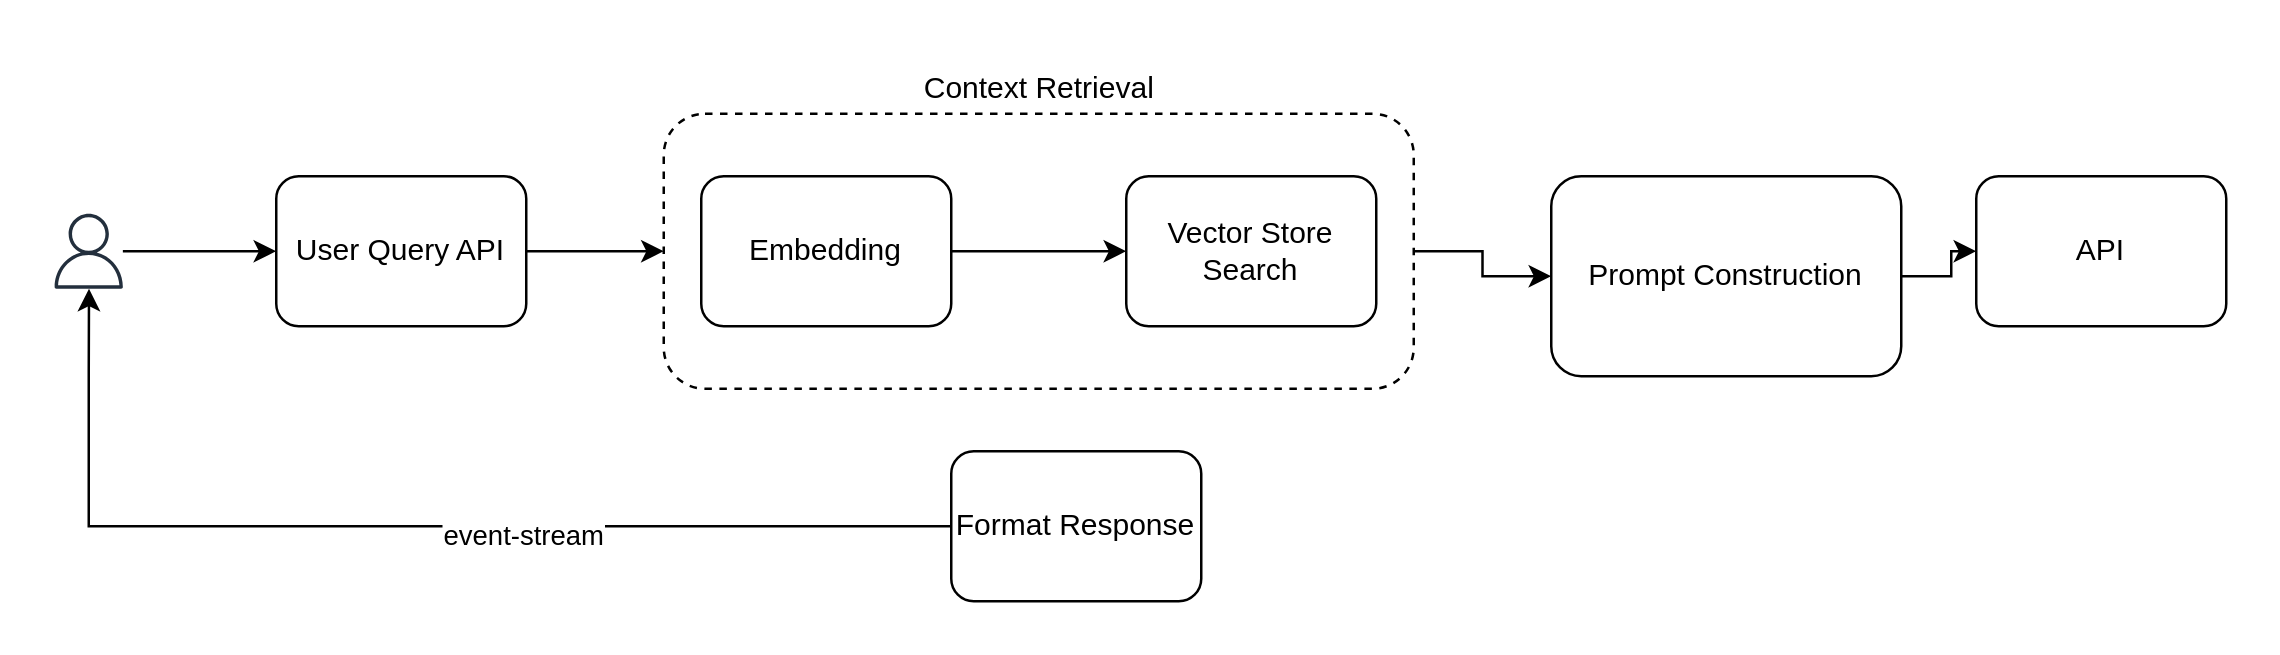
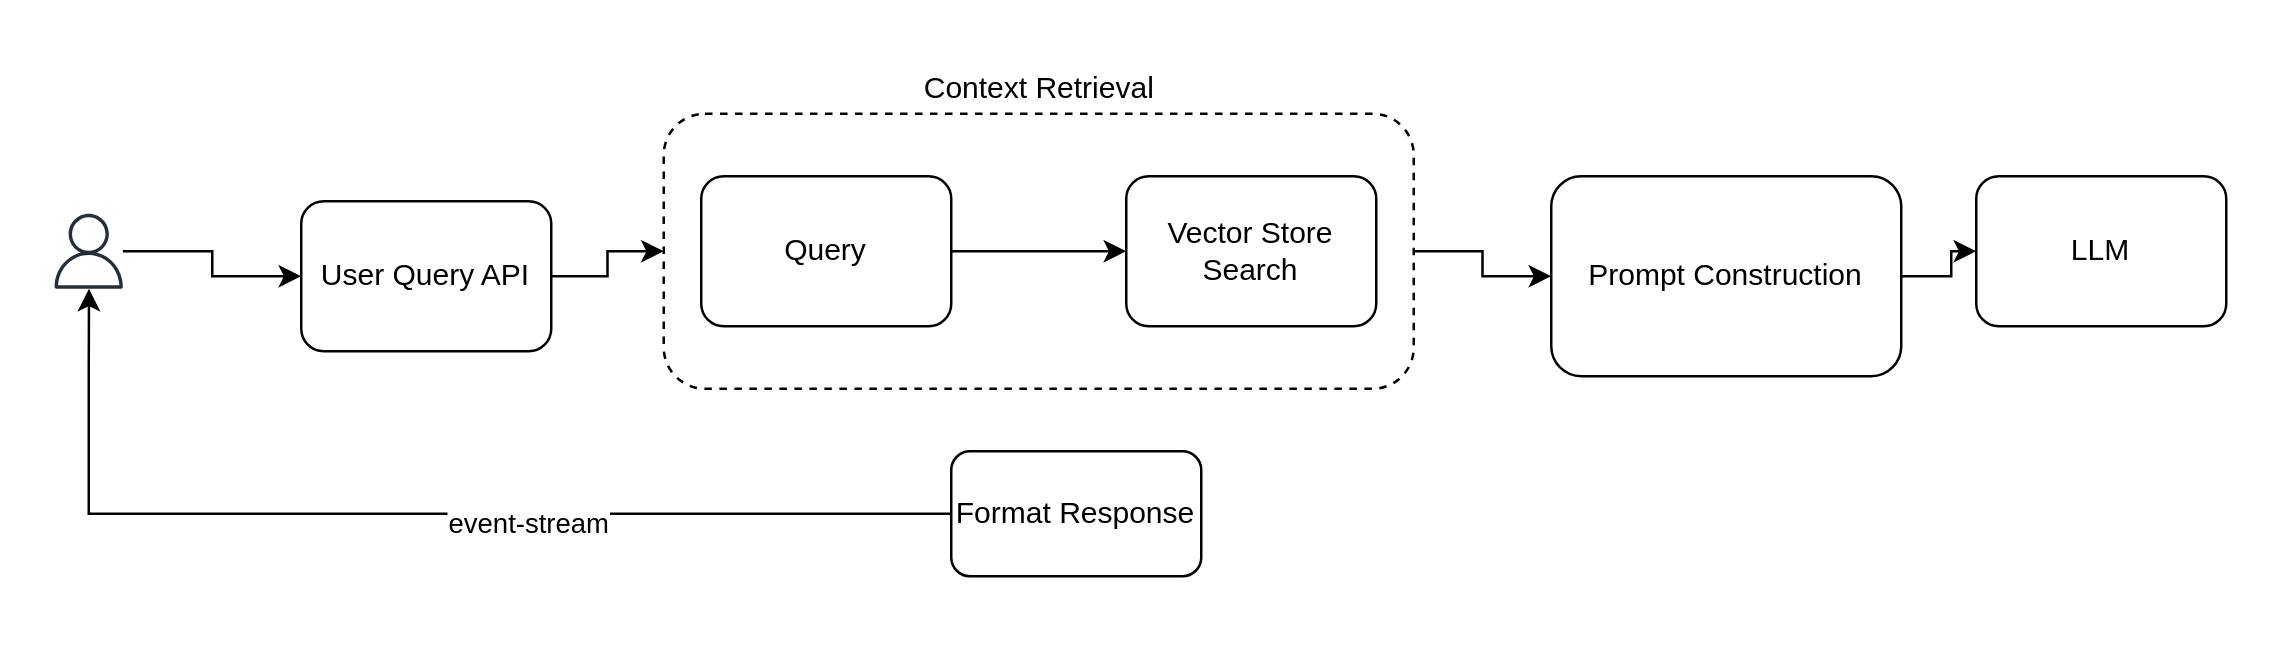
  <mxCell id="0" />
  <mxCell id="1" parent="0" />
  <mxCell id="2" style="edgeStyle=orthogonalEdgeStyle;rounded=0;orthogonalLoop=1;jettySize=auto;html=1;entryX=0;entryY=0.5;entryDx=0;entryDy=0;" edge="1" parent="1" source="3" target="10"><mxGeometry relative="1" as="geometry" /></mxCell>
  <mxCell id="3" value="" style="rounded=1;whiteSpace=wrap;html=1;fillStyle=auto;dashed=1;" vertex="1" parent="1"><mxGeometry x="265" y="45" width="300" height="110" as="geometry" /></mxCell>
  <mxCell id="4" style="edgeStyle=orthogonalEdgeStyle;rounded=0;orthogonalLoop=1;jettySize=auto;html=1;entryX=0;entryY=0.5;entryDx=0;entryDy=0;" edge="1" parent="1" source="5" target="3"><mxGeometry relative="1" as="geometry" /></mxCell>
- <mxCell id="5" value="User Query API" style="rounded=1;whiteSpace=wrap;html=1;" vertex="1" parent="1"><mxGeometry x="110" y="70" width="100" height="60" as="geometry" /></mxCell>
+ <mxCell id="5" value="User Query API" style="rounded=1;whiteSpace=wrap;html=1;" vertex="1" parent="1"><mxGeometry x="120" y="80" width="100" height="60" as="geometry" /></mxCell>
  <mxCell id="6" style="edgeStyle=orthogonalEdgeStyle;rounded=0;orthogonalLoop=1;jettySize=auto;html=1;entryX=0;entryY=0.5;entryDx=0;entryDy=0;" edge="1" parent="1" source="7" target="8"><mxGeometry relative="1" as="geometry" /></mxCell>
- <mxCell id="7" value="Embedding" style="rounded=1;whiteSpace=wrap;html=1;" vertex="1" parent="1"><mxGeometry x="280" y="70" width="100" height="60" as="geometry" /></mxCell>
+ <mxCell id="7" value="Query" style="rounded=1;whiteSpace=wrap;html=1;" vertex="1" parent="1"><mxGeometry x="280" y="70" width="100" height="60" as="geometry" /></mxCell>
  <mxCell id="8" value="Vector Store Search" style="rounded=1;whiteSpace=wrap;html=1;" vertex="1" parent="1"><mxGeometry x="450" y="70" width="100" height="60" as="geometry" /></mxCell>
  <mxCell id="9" style="edgeStyle=orthogonalEdgeStyle;rounded=0;orthogonalLoop=1;jettySize=auto;html=1;entryX=0;entryY=0.5;entryDx=0;entryDy=0;" edge="1" parent="1" source="10" target="11"><mxGeometry relative="1" as="geometry" /></mxCell>
  <mxCell id="10" value="Prompt Construction" style="rounded=1;whiteSpace=wrap;html=1;" vertex="1" parent="1"><mxGeometry x="620" y="70" width="140" height="80" as="geometry" /></mxCell>
- <mxCell id="11" value="API" style="rounded=1;whiteSpace=wrap;html=1;" vertex="1" parent="1"><mxGeometry x="790" y="70" width="100" height="60" as="geometry" /></mxCell>
+ <mxCell id="11" value="LLM" style="rounded=1;whiteSpace=wrap;html=1;" vertex="1" parent="1"><mxGeometry x="790" y="70" width="100" height="60" as="geometry" /></mxCell>
  <mxCell id="12" style="edgeStyle=orthogonalEdgeStyle;rounded=0;orthogonalLoop=1;jettySize=auto;html=1;entryX=0;entryY=0.5;entryDx=0;entryDy=0;" edge="1" parent="1" source="13" target="5"><mxGeometry relative="1" as="geometry" /></mxCell>
  <mxCell id="13" value="" style="sketch=0;outlineConnect=0;fontColor=#232F3E;gradientColor=none;fillColor=#232F3D;strokeColor=none;dashed=0;verticalLabelPosition=bottom;verticalAlign=top;align=center;html=1;fontSize=12;fontStyle=0;aspect=fixed;pointerEvents=1;shape=mxgraph.aws4.user;" vertex="1" parent="1"><mxGeometry x="20" y="85" width="30" height="30" as="geometry" /></mxCell>
  <mxCell id="14" style="edgeStyle=orthogonalEdgeStyle;rounded=0;orthogonalLoop=1;jettySize=auto;html=1;" edge="1" parent="1" source="16" target="13"><mxGeometry relative="1" as="geometry" /></mxCell>
  <mxCell id="15" value="event-stream" style="edgeLabel;html=1;align=center;verticalAlign=middle;resizable=0;points=[];" vertex="1" connectable="0" parent="14"><mxGeometry x="-0.219" y="3" relative="1" as="geometry"><mxPoint as="offset" /></mxGeometry></mxCell>
- <mxCell id="16" value="Format Response" style="rounded=1;whiteSpace=wrap;html=1;" vertex="1" parent="1"><mxGeometry x="380" y="180" width="100" height="60" as="geometry" /></mxCell>
+ <mxCell id="16" value="Format Response" style="rounded=1;whiteSpace=wrap;html=1;" vertex="1" parent="1"><mxGeometry x="380" y="180" width="100" height="50" as="geometry" /></mxCell>
  <mxCell id="17" value="Context Retrieval" style="text;html=1;align=center;verticalAlign=middle;resizable=0;points=[];autosize=1;strokeColor=none;fillColor=none;" vertex="1" parent="1"><mxGeometry x="355" y="20" width="120" height="30" as="geometry" /></mxCell>
